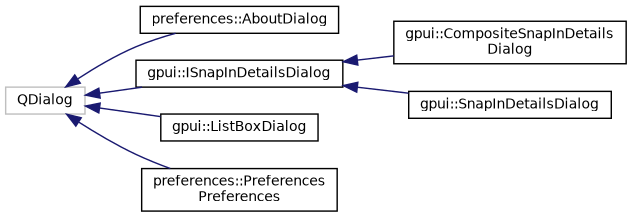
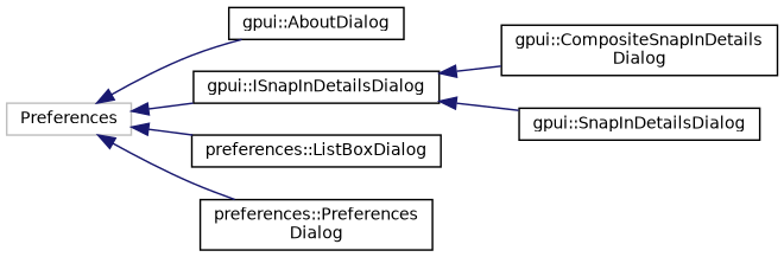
  digraph {
    rankdir=LR
    node [color=black fillcolor=white fontname=Helvetica fontsize=10 shape=record style=filled]
    edge [color=midnightblue dir=back fontname=Helvetica fontsize=10 labelfontname=Helvetica labelfontsize=10 style=solid]
-   n1 [color=grey75 height=0.2 label=QDialog width=0.4]
-   n2 [height=0.2 label="preferences::AboutDialog" width=0.4]
+   n1 [color=grey75 height=0.2 label=Preferences width=0.4]
+   n2 [height=0.2 label="gpui::AboutDialog" width=0.4]
    n3 [height=0.2 label="gpui::ISnapInDetailsDialog" width=0.4]
-   n4 [height=0.2 label="gpui::ListBoxDialog" width=0.4]
-   n5 [height=0.2 label="preferences::Preferences\lPreferences" width=0.4]
+   n4 [height=0.2 label="preferences::ListBoxDialog" width=0.4]
+   n5 [height=0.2 label="preferences::Preferences\lDialog" width=0.4]
    n6 [height=0.2 label="gpui::CompositeSnapInDetails\lDialog" width=0.4]
    n7 [height=0.2 label="gpui::SnapInDetailsDialog" width=0.4]
    n1 -> n2
    n1 -> n3
    n1 -> n4
    n1 -> n5
    n3 -> n6
    n3 -> n7
  }
